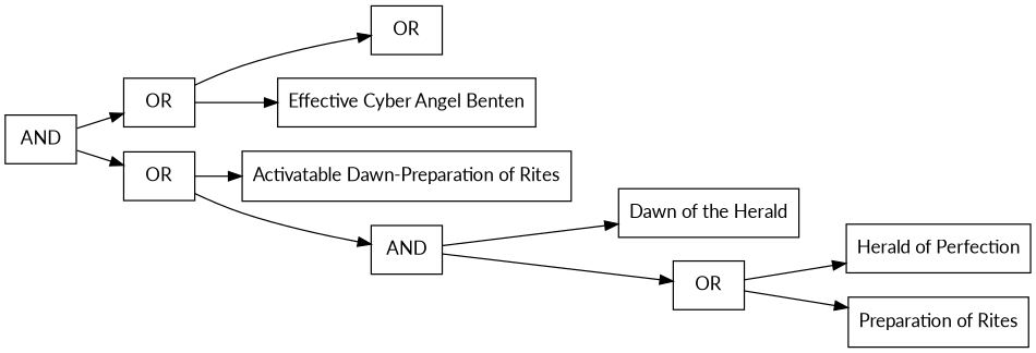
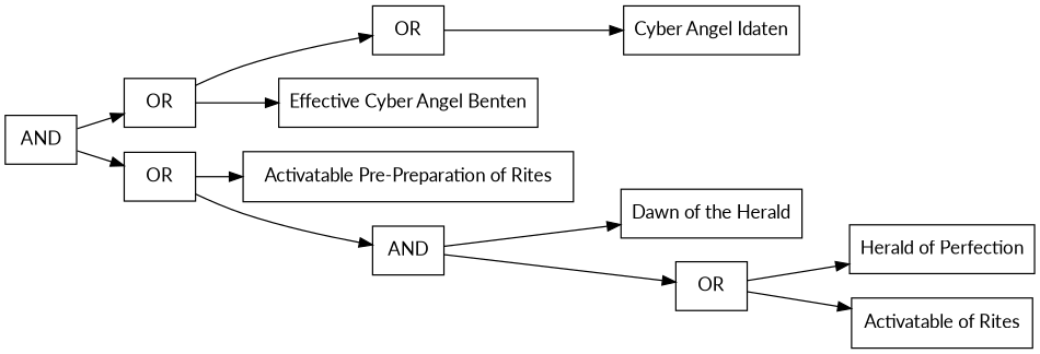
  digraph {
    fontname=Lato
    rankdir=LR
    splines=spline
    node [fontname=Lato shape=record]
    edge [fontname=Lato]
    n1 [label=AND]
    n2 [label=OR]
    n3 [label=OR]
    n4 [label=OR]
    n5 [label="Effective Cyber Angel Benten"]
-   n6 [label="Activatable Dawn-Preparation of Rites"]
+   n6 [label="Activatable Pre-Preparation of Rites"]
    n7 [label=AND]
+   n8 [label="Cyber Angel Idaten"]
    n9 [label="Dawn of the Herald"]
    n10 [label=OR]
    n11 [label="Herald of Perfection"]
-   n12 [label="Preparation of Rites"]
+   n12 [label="Activatable of Rites"]
    n1 -> n2
    n1 -> n3
    n2 -> n4
    n2 -> n5
    n3 -> n6
    n3 -> n7
+   n4 -> n8
    n7 -> n9
    n7 -> n10
    n10 -> n11
    n10 -> n12
  }
